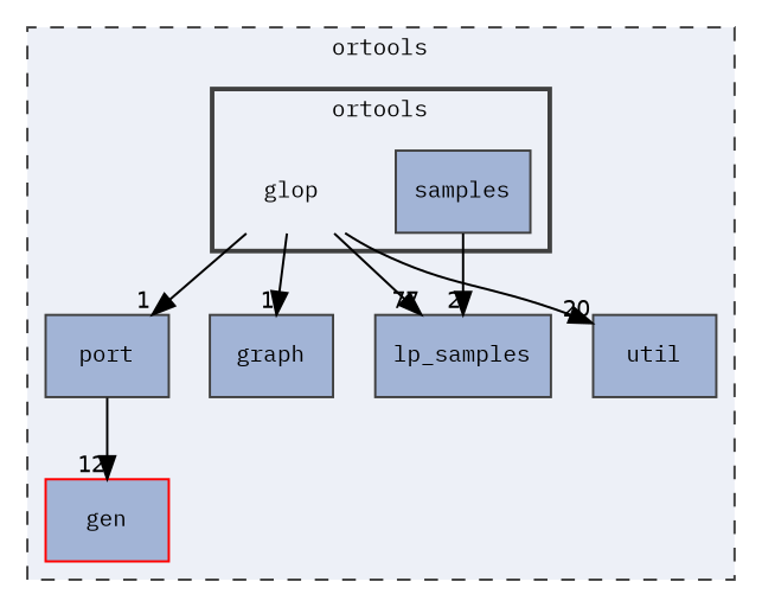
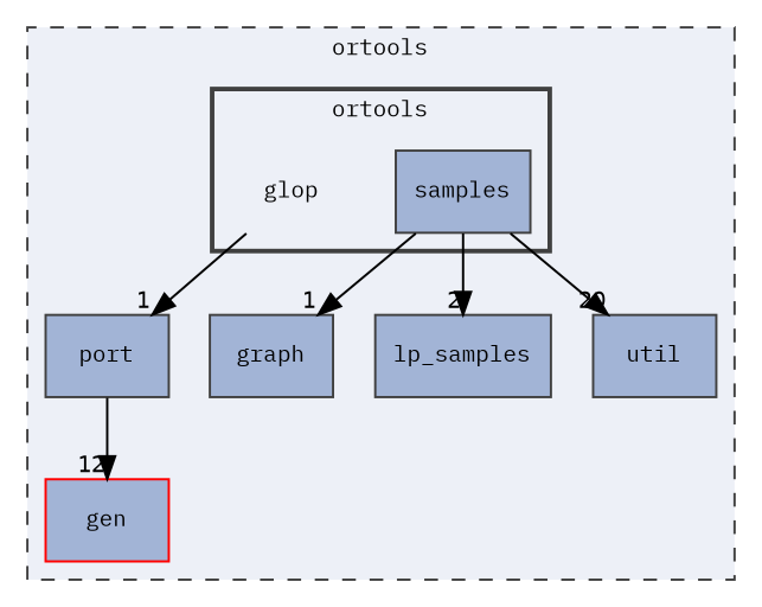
  digraph {
    compound=true
    fontname="IBM Plex Mono"
    node [fontname="IBM Plex Mono" fontsize=10 shape=box color=grey25 fillcolor="#a2b4d6" style="filled,"]
    edge [fontname="IBM Plex Mono" fontsize=10 headlabel=1 labeldistance=1.5 labelfontname=Helvetica labelfontsize=10]
    n1 [label=glop shape=plaintext color="" fillcolor="" style=""]
    n2 [label=samples]
    n3 [label=port]
    n4 [label="graph"]
    n5 [label=lp_samples]
    n6 [label=util]
    n7 [color=red label=gen]
    subgraph cluster_1 {
      bgcolor="#edf0f7"
      fontsize=10
      label=ortools
      pencolor=grey25
      style="filled,dashed,"
      n3
      n4
      n5
      n6
      n7
      subgraph cluster_2 {
        bgcolor="#edf0f7"
        fontsize=10
        label=ortools
        pencolor=grey25
        style="filled,bold,"
        n1
        n2
      }
    }
    n1 -> n3
-   n1 -> n4
-   n1 -> n5 [headlabel=77]
-   n1 -> n6 [headlabel=20]
+   n2 -> n4
+   n2 -> n6 [headlabel=20]
    n2 -> n5 [headlabel=2]
    n3 -> n7 [headlabel=12]
  }
